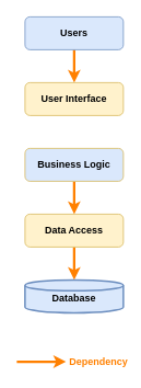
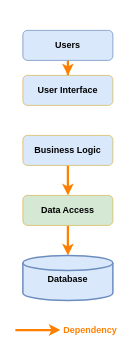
  <mxCell id="0" />
  <mxCell id="1" parent="0" />
  <mxCell id="2" value="" style="edgeStyle=orthogonalEdgeStyle;rounded=0;orthogonalLoop=1;jettySize=auto;html=1;strokeWidth=3;strokeColor=#FF8000;" edge="1" parent="1" source="3" target="4"><mxGeometry relative="1" as="geometry" /></mxCell>
- <mxCell id="3" value="Users" style="rounded=1;whiteSpace=wrap;html=1;fontStyle=1;fillColor=#dae8fc;strokeColor=#6c8ebf;" vertex="1" parent="1"><mxGeometry x="30" y="20" width="120" height="40" as="geometry" /></mxCell>
- <mxCell id="4" value="User Interface" style="rounded=1;whiteSpace=wrap;html=1;fontStyle=1;fillColor=#fff2cc;strokeColor=#d6b656;" vertex="1" parent="1"><mxGeometry x="30" y="100" width="120" height="40" as="geometry" /></mxCell>
+ <mxCell id="3" value="Users" style="rounded=1;whiteSpace=wrap;html=1;fontStyle=1;fillColor=#dae8fc;strokeColor=#6c8ebf;" vertex="1" parent="1"><mxGeometry x="30" y="40" width="120" height="40" as="geometry" /></mxCell>
+ <mxCell id="4" value="User Interface" style="rounded=1;whiteSpace=wrap;html=1;fontStyle=1;fillColor=#dae8fc;strokeColor=#d6b656;" vertex="1" parent="1"><mxGeometry x="30" y="100" width="120" height="40" as="geometry" /></mxCell>
  <mxCell id="5" value="" style="edgeStyle=orthogonalEdgeStyle;rounded=0;orthogonalLoop=1;jettySize=auto;html=1;strokeWidth=3;strokeColor=#FF8000;" edge="1" parent="1" source="6" target="8"><mxGeometry relative="1" as="geometry" /></mxCell>
  <mxCell id="6" value="Business Logic" style="rounded=1;whiteSpace=wrap;html=1;fontStyle=1;fillColor=#dae8fc;strokeColor=#d6b656;" vertex="1" parent="1"><mxGeometry x="30" y="180" width="120" height="40" as="geometry" /></mxCell>
  <mxCell id="7" value="" style="edgeStyle=orthogonalEdgeStyle;rounded=0;orthogonalLoop=1;jettySize=auto;html=1;strokeWidth=3;strokeColor=#FF8000;" edge="1" parent="1" source="8" target="9"><mxGeometry relative="1" as="geometry" /></mxCell>
- <mxCell id="8" value="Data Access" style="rounded=1;whiteSpace=wrap;html=1;fontStyle=1;fillColor=#fff2cc;strokeColor=#d6b656;" vertex="1" parent="1"><mxGeometry x="30" y="260" width="120" height="40" as="geometry" /></mxCell>
- <mxCell id="9" value="Database" style="strokeWidth=2;html=1;shape=mxgraph.flowchart.database;whiteSpace=wrap;fontStyle=1;spacingTop=3;fillColor=#dae8fc;strokeColor=#6c8ebf;" vertex="1" parent="1"><mxGeometry x="30" y="340" width="120" height="40" as="geometry" /></mxCell>
+ <mxCell id="8" value="Data Access" style="rounded=1;whiteSpace=wrap;html=1;fontStyle=1;fillColor=#d5e8d4;strokeColor=#d6b656;" vertex="1" parent="1"><mxGeometry x="30" y="260" width="120" height="40" as="geometry" /></mxCell>
+ <mxCell id="9" value="Database" style="strokeWidth=2;html=1;shape=mxgraph.flowchart.database;whiteSpace=wrap;fontStyle=1;spacingTop=3;fillColor=#dae8fc;strokeColor=#6c8ebf;" vertex="1" parent="1"><mxGeometry x="30" y="340" width="120" height="60" as="geometry" /></mxCell>
  <mxCell id="10" value="Dependency" style="text;html=1;strokeColor=none;fillColor=none;align=center;verticalAlign=middle;whiteSpace=wrap;rounded=0;fontColor=#FF8000;fontStyle=1" vertex="1" parent="1"><mxGeometry x="100" y="430" width="40" height="20" as="geometry" /></mxCell>
  <mxCell id="11" value="" style="edgeStyle=orthogonalEdgeStyle;rounded=0;orthogonalLoop=1;jettySize=auto;html=1;strokeWidth=3;strokeColor=#FF8000;" edge="1" parent="1"><mxGeometry relative="1" as="geometry"><mxPoint x="20" y="439.5" as="sourcePoint" /><mxPoint x="80" y="439.5" as="targetPoint" /></mxGeometry></mxCell>
